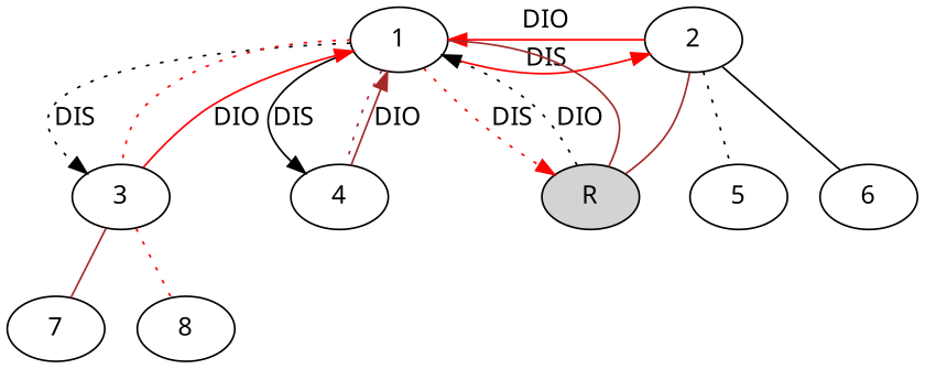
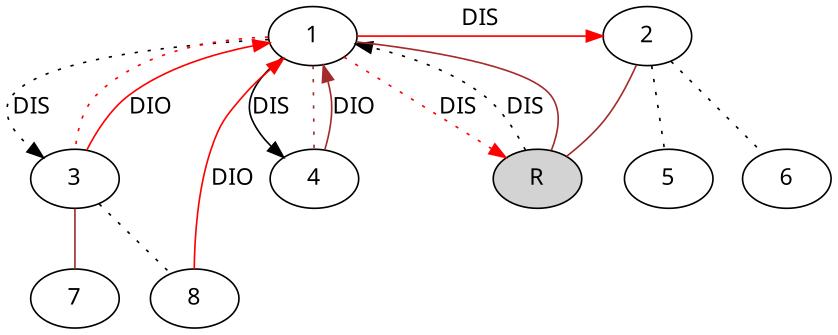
  digraph {
    node [fontname="JetBrainsMono Nerd Font"]
    edge [arrowhead=normal color=red fontname="JetBrainsMono Nerd Font" style=solid]
    n1 [label=1]
    n2 [label=2]
    n3 [label=3]
    n4 [label=4]
    n5 [label=5]
    n6 [label=6]
    n7 [label=7]
    n8 [label=8]
    n9 [fillcolor=lightgray label=R style=filled]
    subgraph sub_1 {
      rank=same
      n1
      n2
    }
    subgraph sub_2 {
      rank=same
      n3
      n4
      n5
      n6
    }
    subgraph sub_3 {
      rank=same
      n7
      n8
    }
    n1 -> n2 [label=DIS]
    n1 -> n3 [color=black label=DIS style=dotted]
    n1 -> n3 [arrowhead=none style=dotted]
    n1 -> n4 [color=black label=DIS]
    n1 -> n4 [arrowhead=none color=brown style=dotted]
    n1 -> n9 [label=DIS style=dotted]
-   n2 -> n1 [label=DIO]
+   n8 -> n1 [label=DIO]
    n2 -> n5 [arrowhead=none color=black style=dotted]
-   n2 -> n6 [arrowhead=none color=black]
+   n2 -> n6 [arrowhead=none color=black style=dotted]
    n3 -> n1 [label=DIO]
    n3 -> n7 [arrowhead=none color=brown]
-   n3 -> n8 [arrowhead=none style=dotted]
+   n3 -> n8 [arrowhead=none color=black style=dotted]
    n4 -> n1 [color=brown label=DIO]
-   n9 -> n1 [color=black label=DIO style=dotted]
+   n9 -> n1 [color=black label=DIS style=dotted]
    n9 -> n1 [arrowhead=none color=brown]
    n9 -> n2 [arrowhead=none color=brown]
  }
